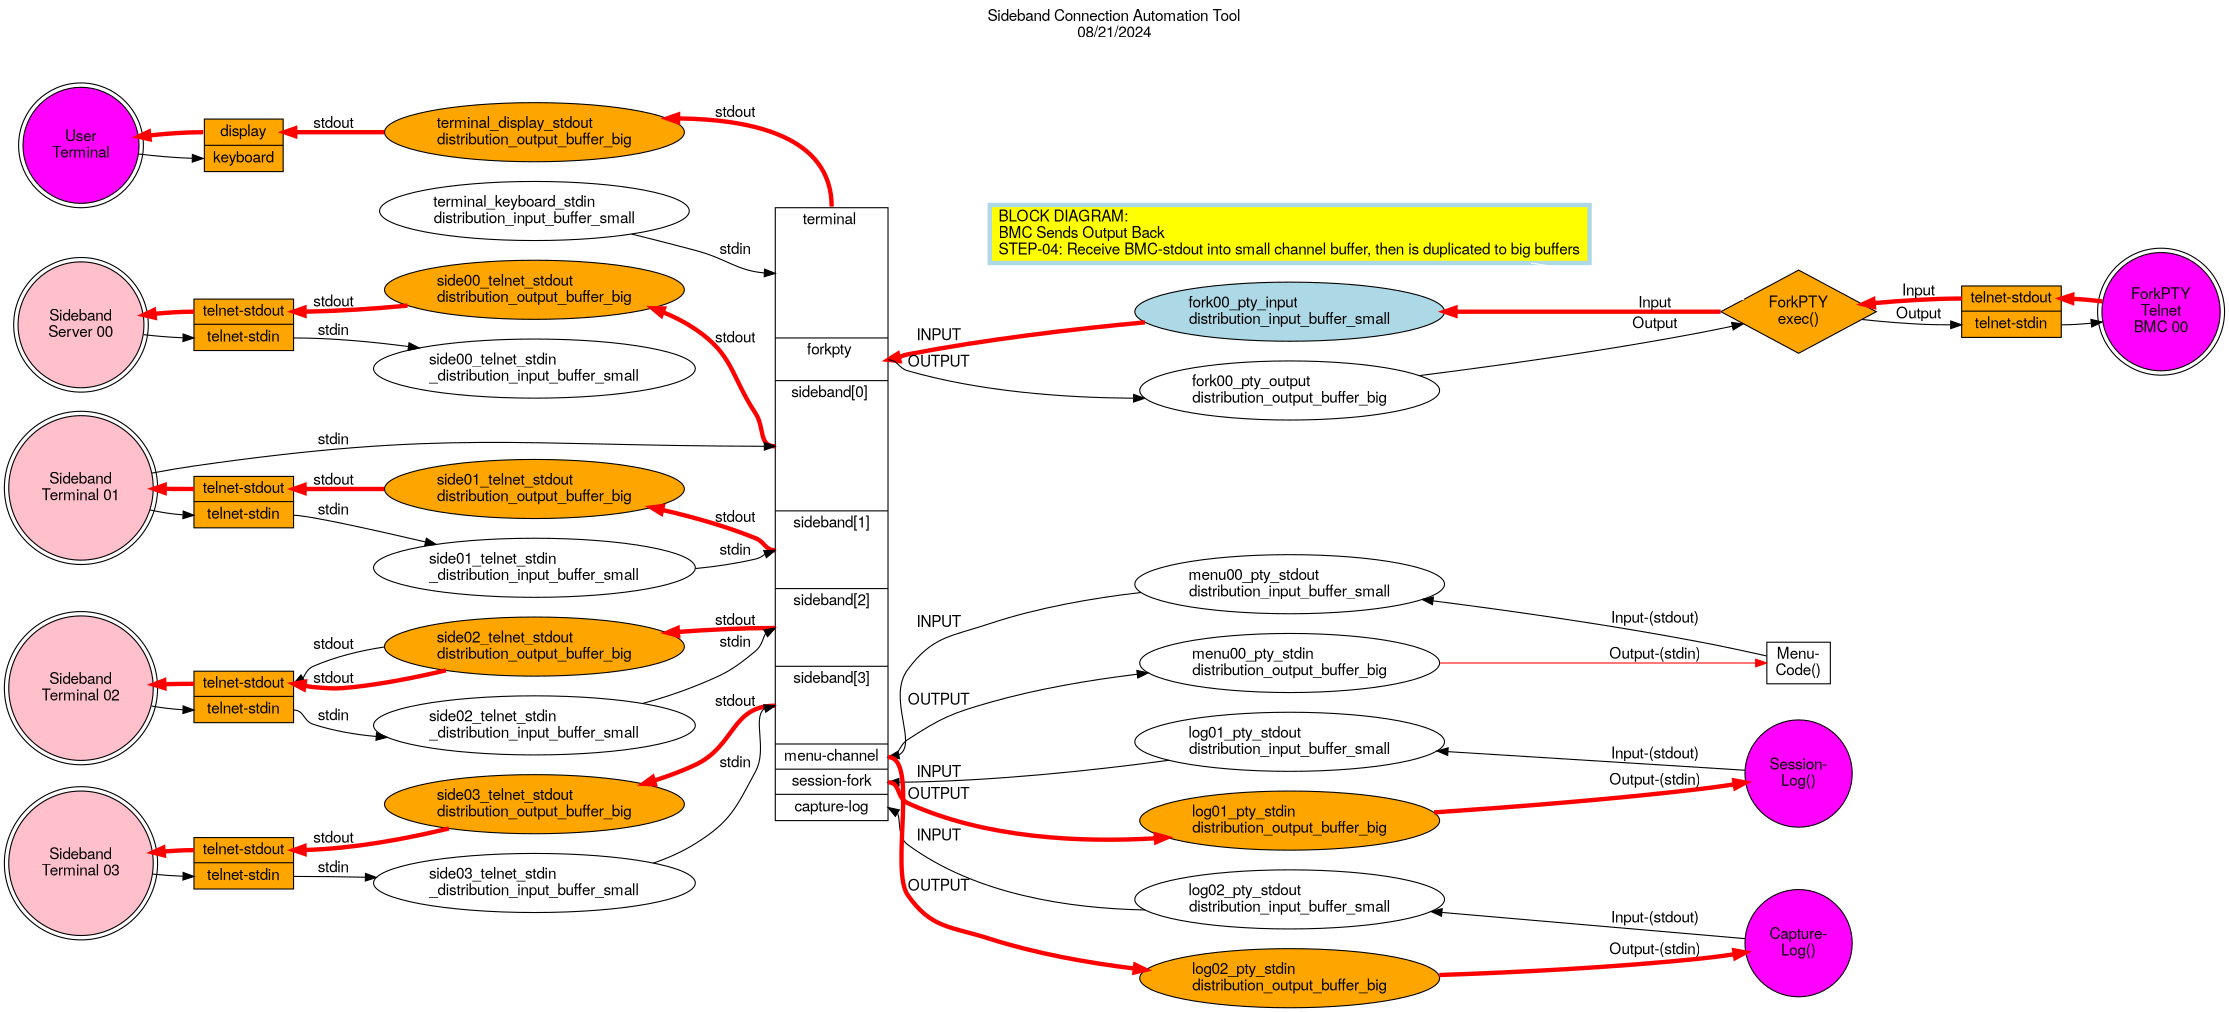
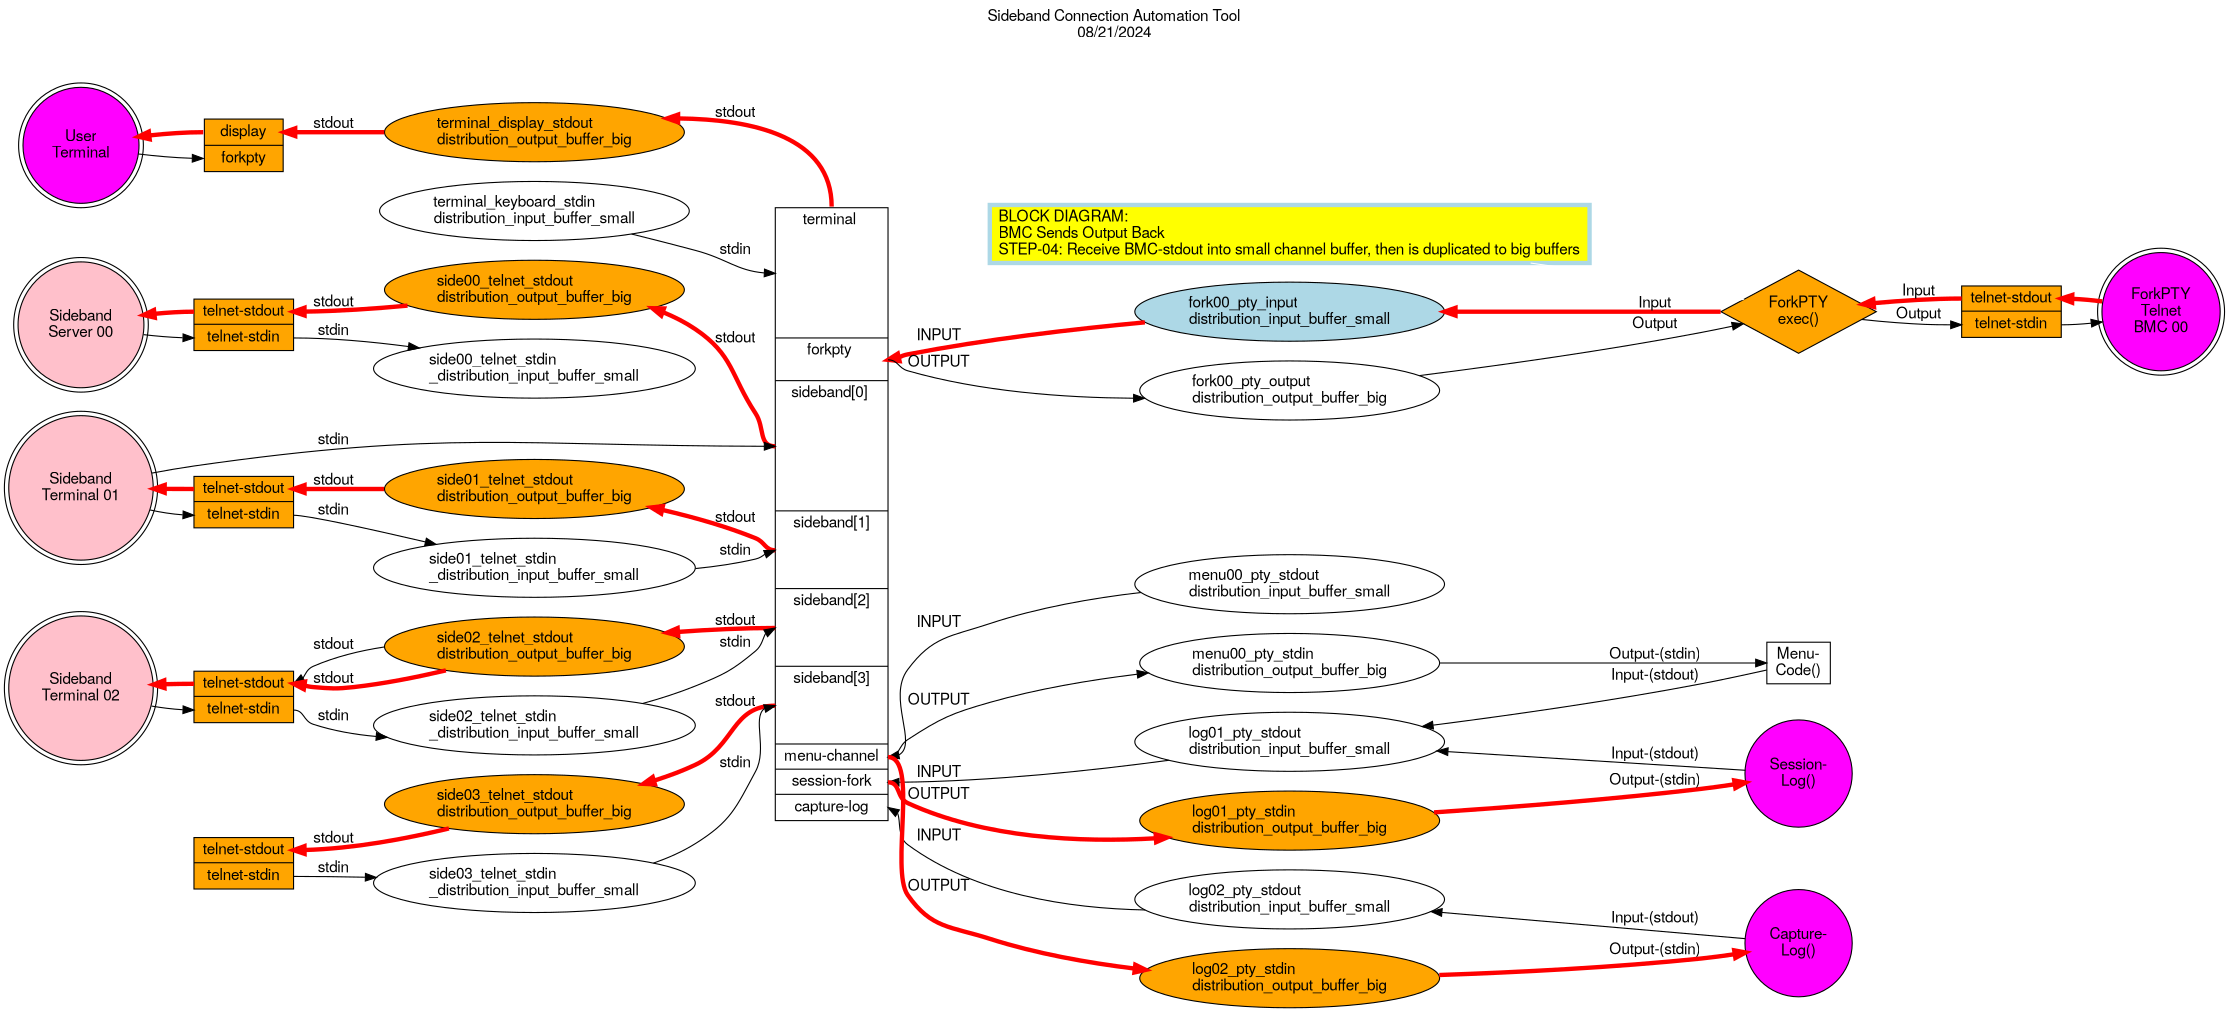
  digraph {
    fontname="Helvetica,Arial,sans-serif"
    label="Sideband Connection Automation Tool\n08/21/2024"
    labelloc=t
    rankdir=LR
    node [fontname="Helvetica,Arial,sans-serif" shape=ellipse fillcolor=orange style=filled]
    edge [color=red dir=back fontname="Helvetica,Arial,sans-serif"]
    n1 [label="<f0> terminal \n\n\n\n\n\n\n | <f1> forkpty \n\n | <f2> sideband[0] \n\n\n\n\n\n\n | <f3> sideband[1]\n\n\n\n | <f4> sideband[2]\n\n\n\n | <f5> sideband[3]\n\n\n\n | <f6> menu-channel | <f7> session-fork | <f8> capture-log" shape=record fillcolor="" style=""]
    n2 [fillcolor=lightblue label="fork00_pty_input\ldistribution_input_buffer_small"]
    n3 [label="fork00_pty_output\ldistribution_output_buffer_big" fillcolor="" style=""]
    n4 [label="menu00_pty_stdout\ldistribution_input_buffer_small" fillcolor="" style=""]
    n5 [label="menu00_pty_stdin\ldistribution_output_buffer_big" fillcolor="" style=""]
    n6 [label="log01_pty_stdout\ldistribution_input_buffer_small" fillcolor="" style=""]
    n7 [label="log01_pty_stdin\ldistribution_output_buffer_big"]
    n8 [label="log02_pty_stdout\ldistribution_input_buffer_small" fillcolor="" style=""]
    n9 [label="log02_pty_stdin\ldistribution_output_buffer_big"]
    n10 [label="ForkPTY\nexec()" shape=diamond]
    n11 [label="Menu-\nCode()" shape=box fillcolor="" style=""]
    n12 [fillcolor=magenta label="Session-\nLog()" shape=circle]
    n13 [fillcolor=magenta label="Capture-\nLog()" shape=circle]
    n14 [color=lightblue fillcolor=yellow label="BLOCK DIAGRAM:\lBMC Sends Output Back\lSTEP-04: Receive BMC-stdout into small channel buffer, then is duplicated to big buffers" penwidth=4.0 shape=box]
    n15 [label="<f0> telnet-stdout | <f1> telnet-stdin" shape=record]
    n16 [fillcolor=magenta label="ForkPTY\nTelnet\nBMC 00" shape=doublecircle]
    n17 [fillcolor=magenta label="User\nTerminal" shape=doublecircle]
-   n18 [label="<f0> display | <f1> keyboard" shape=record]
+   n18 [label="<f0> display | <f1> forkpty" shape=record]
    n19 [label="terminal_display_stdout\ldistribution_output_buffer_big"]
    n20 [label="terminal_keyboard_stdin\ldistribution_input_buffer_small" fillcolor="" style=""]
    n21 [fillcolor=pink label="Sideband\nServer 00" shape=doublecircle]
    n22 [label="<f0> telnet-stdout | <f1> telnet-stdin" shape=record]
    n23 [label="side00_telnet_stdout\ldistribution_output_buffer_big"]
    n24 [label="side00_telnet_stdin\l_distribution_input_buffer_small" fillcolor="" style=""]
    n25 [fillcolor=pink label="Sideband\nTerminal 01" shape=doublecircle]
    n26 [label="<f0> telnet-stdout | <f1> telnet-stdin" shape=record]
    n27 [label="side01_telnet_stdout\ldistribution_output_buffer_big"]
    n28 [label="side01_telnet_stdin\l_distribution_input_buffer_small" fillcolor="" style=""]
    n29 [fillcolor=pink label="Sideband\nTerminal 02" shape=doublecircle]
    n30 [label="<f0> telnet-stdout | <f1> telnet-stdin" shape=record]
    n31 [label="side02_telnet_stdout\ldistribution_output_buffer_big"]
    n32 [label="side02_telnet_stdin\l_distribution_input_buffer_small" fillcolor="" style=""]
-   n33 [fillcolor=pink label="Sideband\nTerminal 03" shape=doublecircle]
    n34 [label="<f0> telnet-stdout | <f1> telnet-stdin" shape=record]
    n35 [label="side03_telnet_stdout\ldistribution_output_buffer_big"]
    n36 [label="side03_telnet_stdin\l_distribution_input_buffer_small" fillcolor="" style=""]
    n1 -> n2 [label=INPUT penwidth=4.0 tailport=f1]
    n1 -> n3 [label=OUTPUT tailport=f1 color="" dir=""]
    n1 -> n4 [color=black label=INPUT penwidth=1.0 tailport=f6]
    n1 -> n5 [label=OUTPUT tailport=f6 color="" dir=""]
    n1 -> n6 [color=black label=INPUT penwidth=1.0 tailport=f7]
    n1 -> n7 [label=OUTPUT penwidth=4.0 tailport=f7 dir=""]
    n1 -> n8 [color=black label=INPUT penwidth=1.0 tailport=f8]
    n1 -> n9 [label=OUTPUT penwidth=4.0 tailport=f6 dir=""]
    n2 -> n10 [label=Input penwidth=4.0]
    n3 -> n10 [label=Output color="" dir=""]
-   n4 -> n11 [label="Input-(stdout)" color=""]
-   n5 -> n11 [label="Output-(stdin)" dir=""]
+   n6 -> n11 [label="Input-(stdout)" color=""]
+   n5 -> n11 [label="Output-(stdin)" color="" dir=""]
    n6 -> n12 [label="Input-(stdout)" color=""]
    n7 -> n12 [label="Output-(stdin)" penwidth=4.0 dir=""]
    n8 -> n13 [label="Input-(stdout)" color=""]
    n9 -> n13 [label="Output-(stdin)" penwidth=4.0 dir=""]
    n10 -> n15 [headport=f0 label=Input penwidth=4.0]
    n10 -> n15 [headport=f1 label=Output color="" dir=""]
    n14 -> n10 [color=white dir=""]
    n15 -> n16 [penwidth=4.0 tailport=f0]
    n15 -> n16 [tailport=f1 color="" dir=""]
    n17 -> n18 [headport=f0 penwidth=4.0]
    n17 -> n18 [color=black headport=f1 penwidth=1.0 dir=""]
    n18 -> n19 [label=stdout penwidth=4.0 tailport=f0]
    n19 -> n1 [headport=f0 label=stdout penwidth=4.0]
    n20 -> n1 [color=black headport=f0 label=stdin penwidth=1.0 dir=""]
    n21 -> n22 [headport=f0 penwidth=4.0]
    n21 -> n22 [headport=f1 color="" dir=""]
    n22 -> n23 [label=stdout penwidth=4.0 tailport=f0]
    n22 -> n24 [label=stdin tailport=f1 color="" dir=""]
    n23 -> n1 [headport=f2 label=stdout penwidth=4.0]
    n25 -> n1 [headport=f2 label=stdin color="" dir=""]
    n25 -> n26 [headport=f0 penwidth=4.0]
    n25 -> n26 [headport=f1 color="" dir=""]
    n26 -> n27 [label=stdout penwidth=4.0 tailport=f0]
    n26 -> n28 [label=stdin tailport=f1 color="" dir=""]
    n27 -> n1 [headport=f3 label=stdout penwidth=4.0]
    n28 -> n1 [headport=f3 label=stdin color="" dir=""]
    n29 -> n30 [headport=f0 penwidth=4.0]
    n29 -> n30 [headport=f1 color="" dir=""]
    n30 -> n31 [label=stdout tailport=f0 color=""]
    n30 -> n31 [label=stdout penwidth=4.0 tailport=f0]
    n30 -> n32 [label=stdin tailport=f1 color="" dir=""]
    n31 -> n1 [headport=f4 label=stdout penwidth=4.0]
    n32 -> n1 [headport=f4 label=stdin color="" dir=""]
-   n33 -> n34 [headport=f0 penwidth=4.0]
-   n33 -> n34 [headport=f1 color="" dir=""]
    n34 -> n35 [label=stdout penwidth=4.0 tailport=f0]
    n34 -> n36 [label=stdin tailport=f1 color="" dir=""]
    n35 -> n1 [headport=f5 label=stdout penwidth=4.0]
    n36 -> n1 [headport=f5 label=stdin color="" dir=""]
  }
